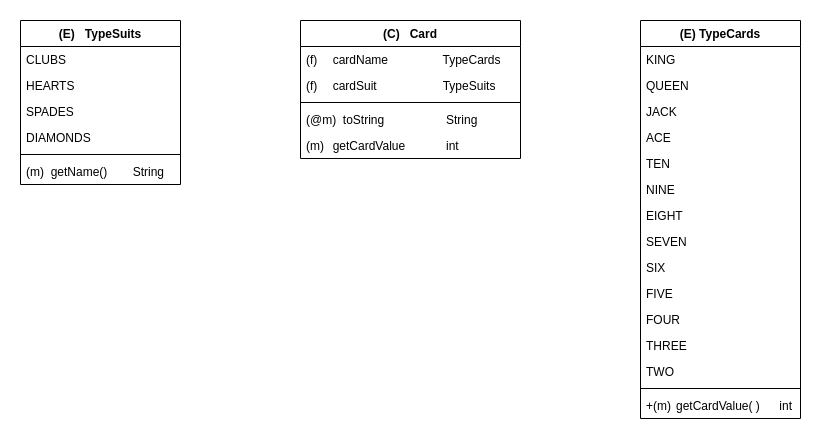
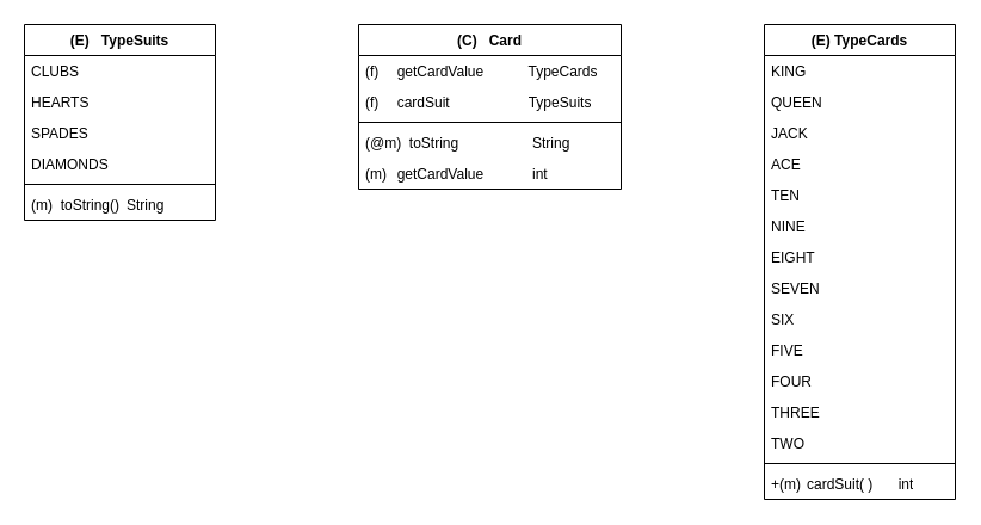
  <mxCell id="0" />
  <mxCell id="1" parent="0" />
  <mxCell id="2" value="(E) TypeCards" style="swimlane;fontStyle=1;align=center;verticalAlign=top;childLayout=stackLayout;horizontal=1;startSize=26;horizontalStack=0;resizeParent=1;resizeParentMax=0;resizeLast=0;collapsible=1;marginBottom=0;whiteSpace=wrap;html=1;" vertex="1" parent="1"><mxGeometry x="640" y="20" width="160" height="398" as="geometry" /></mxCell>
  <mxCell id="3" value="KING" style="text;strokeColor=none;fillColor=none;align=left;verticalAlign=top;spacingLeft=4;spacingRight=4;overflow=hidden;rotatable=0;points=[[0,0.5],[1,0.5]];portConstraint=eastwest;whiteSpace=wrap;html=1;" vertex="1" parent="2"><mxGeometry y="26" width="160" height="26" as="geometry" /></mxCell>
  <mxCell id="4" value="QUEEN" style="text;strokeColor=none;fillColor=none;align=left;verticalAlign=top;spacingLeft=4;spacingRight=4;overflow=hidden;rotatable=0;points=[[0,0.5],[1,0.5]];portConstraint=eastwest;whiteSpace=wrap;html=1;" vertex="1" parent="2"><mxGeometry y="52" width="160" height="26" as="geometry" /></mxCell>
  <mxCell id="5" value="JACK" style="text;strokeColor=none;fillColor=none;align=left;verticalAlign=top;spacingLeft=4;spacingRight=4;overflow=hidden;rotatable=0;points=[[0,0.5],[1,0.5]];portConstraint=eastwest;whiteSpace=wrap;html=1;" vertex="1" parent="2"><mxGeometry y="78" width="160" height="26" as="geometry" /></mxCell>
  <mxCell id="6" value="ACE" style="text;strokeColor=none;fillColor=none;align=left;verticalAlign=top;spacingLeft=4;spacingRight=4;overflow=hidden;rotatable=0;points=[[0,0.5],[1,0.5]];portConstraint=eastwest;whiteSpace=wrap;html=1;" vertex="1" parent="2"><mxGeometry y="104" width="160" height="26" as="geometry" /></mxCell>
  <mxCell id="7" value="TEN" style="text;strokeColor=none;fillColor=none;align=left;verticalAlign=top;spacingLeft=4;spacingRight=4;overflow=hidden;rotatable=0;points=[[0,0.5],[1,0.5]];portConstraint=eastwest;whiteSpace=wrap;html=1;" vertex="1" parent="2"><mxGeometry y="130" width="160" height="26" as="geometry" /></mxCell>
  <mxCell id="8" value="NINE" style="text;strokeColor=none;fillColor=none;align=left;verticalAlign=top;spacingLeft=4;spacingRight=4;overflow=hidden;rotatable=0;points=[[0,0.5],[1,0.5]];portConstraint=eastwest;whiteSpace=wrap;html=1;" vertex="1" parent="2"><mxGeometry y="156" width="160" height="26" as="geometry" /></mxCell>
  <mxCell id="9" value="EIGHT" style="text;strokeColor=none;fillColor=none;align=left;verticalAlign=top;spacingLeft=4;spacingRight=4;overflow=hidden;rotatable=0;points=[[0,0.5],[1,0.5]];portConstraint=eastwest;whiteSpace=wrap;html=1;" vertex="1" parent="2"><mxGeometry y="182" width="160" height="26" as="geometry" /></mxCell>
  <mxCell id="10" value="SEVEN" style="text;strokeColor=none;fillColor=none;align=left;verticalAlign=top;spacingLeft=4;spacingRight=4;overflow=hidden;rotatable=0;points=[[0,0.5],[1,0.5]];portConstraint=eastwest;whiteSpace=wrap;html=1;" vertex="1" parent="2"><mxGeometry y="208" width="160" height="26" as="geometry" /></mxCell>
  <mxCell id="11" value="SIX" style="text;strokeColor=none;fillColor=none;align=left;verticalAlign=top;spacingLeft=4;spacingRight=4;overflow=hidden;rotatable=0;points=[[0,0.5],[1,0.5]];portConstraint=eastwest;whiteSpace=wrap;html=1;" vertex="1" parent="2"><mxGeometry y="234" width="160" height="26" as="geometry" /></mxCell>
  <mxCell id="12" value="FIVE" style="text;strokeColor=none;fillColor=none;align=left;verticalAlign=top;spacingLeft=4;spacingRight=4;overflow=hidden;rotatable=0;points=[[0,0.5],[1,0.5]];portConstraint=eastwest;whiteSpace=wrap;html=1;" vertex="1" parent="2"><mxGeometry y="260" width="160" height="26" as="geometry" /></mxCell>
  <mxCell id="13" value="FOUR" style="text;strokeColor=none;fillColor=none;align=left;verticalAlign=top;spacingLeft=4;spacingRight=4;overflow=hidden;rotatable=0;points=[[0,0.5],[1,0.5]];portConstraint=eastwest;whiteSpace=wrap;html=1;" vertex="1" parent="2"><mxGeometry y="286" width="160" height="26" as="geometry" /></mxCell>
  <mxCell id="14" value="THREE" style="text;strokeColor=none;fillColor=none;align=left;verticalAlign=top;spacingLeft=4;spacingRight=4;overflow=hidden;rotatable=0;points=[[0,0.5],[1,0.5]];portConstraint=eastwest;whiteSpace=wrap;html=1;" vertex="1" parent="2"><mxGeometry y="312" width="160" height="26" as="geometry" /></mxCell>
  <mxCell id="15" value="TWO" style="text;strokeColor=none;fillColor=none;align=left;verticalAlign=top;spacingLeft=4;spacingRight=4;overflow=hidden;rotatable=0;points=[[0,0.5],[1,0.5]];portConstraint=eastwest;whiteSpace=wrap;html=1;" vertex="1" parent="2"><mxGeometry y="338" width="160" height="26" as="geometry" /></mxCell>
  <mxCell id="16" value="" style="line;strokeWidth=1;fillColor=none;align=left;verticalAlign=middle;spacingTop=-1;spacingLeft=3;spacingRight=3;rotatable=0;labelPosition=right;points=[];portConstraint=eastwest;strokeColor=inherit;" vertex="1" parent="2"><mxGeometry y="364" width="160" height="8" as="geometry" /></mxCell>
- <mxCell id="17" value="+(m)&lt;span style=&quot;white-space: pre;&quot;&gt;&#09; getCardValue( )&lt;span style=&quot;white-space: pre;&quot;&gt;&#09;&lt;/span&gt;int&lt;/span&gt;" style="text;strokeColor=none;fillColor=none;align=left;verticalAlign=top;spacingLeft=4;spacingRight=4;overflow=hidden;rotatable=0;points=[[0,0.5],[1,0.5]];portConstraint=eastwest;whiteSpace=wrap;html=1;" vertex="1" parent="2"><mxGeometry y="372" width="160" height="26" as="geometry" /></mxCell>
+ <mxCell id="17" value="+(m)&lt;span style=&quot;white-space: pre;&quot;&gt;&#09; cardSuit( )&lt;span style=&quot;white-space: pre;&quot;&gt;&#09;&lt;/span&gt;int&lt;/span&gt;" style="text;strokeColor=none;fillColor=none;align=left;verticalAlign=top;spacingLeft=4;spacingRight=4;overflow=hidden;rotatable=0;points=[[0,0.5],[1,0.5]];portConstraint=eastwest;whiteSpace=wrap;html=1;" vertex="1" parent="2"><mxGeometry y="372" width="160" height="26" as="geometry" /></mxCell>
  <mxCell id="18" value="(E)&amp;nbsp; &amp;nbsp;TypeSuits" style="swimlane;fontStyle=1;align=center;verticalAlign=top;childLayout=stackLayout;horizontal=1;startSize=26;horizontalStack=0;resizeParent=1;resizeParentMax=0;resizeLast=0;collapsible=1;marginBottom=0;whiteSpace=wrap;html=1;" vertex="1" parent="1"><mxGeometry x="20" y="20" width="160" height="164" as="geometry" /></mxCell>
  <mxCell id="19" value="CLUBS" style="text;strokeColor=none;fillColor=none;align=left;verticalAlign=top;spacingLeft=4;spacingRight=4;overflow=hidden;rotatable=0;points=[[0,0.5],[1,0.5]];portConstraint=eastwest;whiteSpace=wrap;html=1;" vertex="1" parent="18"><mxGeometry y="26" width="160" height="26" as="geometry" /></mxCell>
  <mxCell id="20" value="HEARTS" style="text;strokeColor=none;fillColor=none;align=left;verticalAlign=top;spacingLeft=4;spacingRight=4;overflow=hidden;rotatable=0;points=[[0,0.5],[1,0.5]];portConstraint=eastwest;whiteSpace=wrap;html=1;" vertex="1" parent="18"><mxGeometry y="52" width="160" height="26" as="geometry" /></mxCell>
  <mxCell id="21" value="SPADES" style="text;strokeColor=none;fillColor=none;align=left;verticalAlign=top;spacingLeft=4;spacingRight=4;overflow=hidden;rotatable=0;points=[[0,0.5],[1,0.5]];portConstraint=eastwest;whiteSpace=wrap;html=1;" vertex="1" parent="18"><mxGeometry y="78" width="160" height="26" as="geometry" /></mxCell>
  <mxCell id="22" value="DIAMONDS" style="text;strokeColor=none;fillColor=none;align=left;verticalAlign=top;spacingLeft=4;spacingRight=4;overflow=hidden;rotatable=0;points=[[0,0.5],[1,0.5]];portConstraint=eastwest;whiteSpace=wrap;html=1;" vertex="1" parent="18"><mxGeometry y="104" width="160" height="26" as="geometry" /></mxCell>
  <mxCell id="23" value="" style="line;strokeWidth=1;fillColor=none;align=left;verticalAlign=middle;spacingTop=-1;spacingLeft=3;spacingRight=3;rotatable=0;labelPosition=right;points=[];portConstraint=eastwest;strokeColor=inherit;" vertex="1" parent="18"><mxGeometry y="130" width="160" height="8" as="geometry" /></mxCell>
- <mxCell id="24" value="(m)&amp;nbsp; getName()&lt;span style=&quot;white-space: pre;&quot;&gt;&#09;&lt;/span&gt;String" style="text;strokeColor=none;fillColor=none;align=left;verticalAlign=top;spacingLeft=4;spacingRight=4;overflow=hidden;rotatable=0;points=[[0,0.5],[1,0.5]];portConstraint=eastwest;whiteSpace=wrap;html=1;" vertex="1" parent="18"><mxGeometry y="138" width="160" height="26" as="geometry" /></mxCell>
+ <mxCell id="24" value="(m)&amp;nbsp; toString()&lt;span style=&quot;white-space: pre;&quot;&gt;&#09;&lt;/span&gt;String" style="text;strokeColor=none;fillColor=none;align=left;verticalAlign=top;spacingLeft=4;spacingRight=4;overflow=hidden;rotatable=0;points=[[0,0.5],[1,0.5]];portConstraint=eastwest;whiteSpace=wrap;html=1;" vertex="1" parent="18"><mxGeometry y="138" width="160" height="26" as="geometry" /></mxCell>
  <mxCell id="25" value="(C)&amp;nbsp; &amp;nbsp;Card" style="swimlane;fontStyle=1;align=center;verticalAlign=top;childLayout=stackLayout;horizontal=1;startSize=26;horizontalStack=0;resizeParent=1;resizeParentMax=0;resizeLast=0;collapsible=1;marginBottom=0;whiteSpace=wrap;html=1;" vertex="1" parent="1"><mxGeometry x="300" y="20" width="220" height="138" as="geometry" /></mxCell>
- <mxCell id="26" value="(f)&lt;span style=&quot;white-space: pre;&quot;&gt;&#09;&lt;/span&gt;cardName&lt;span style=&quot;&quot;&gt;&lt;span style=&quot;white-space: pre;&quot;&gt;&amp;nbsp;&amp;nbsp;&amp;nbsp;&amp;nbsp;&lt;/span&gt;&lt;/span&gt;&lt;span style=&quot;&quot;&gt;&lt;span style=&quot;white-space: pre;&quot;&gt;&amp;nbsp;&amp;nbsp;&amp;nbsp;&lt;span style=&quot;white-space: pre;&quot;&gt;&#09;&lt;/span&gt; &lt;/span&gt;&lt;/span&gt;TypeCards" style="text;strokeColor=none;fillColor=none;align=left;verticalAlign=top;spacingLeft=4;spacingRight=4;overflow=hidden;rotatable=0;points=[[0,0.5],[1,0.5]];portConstraint=eastwest;whiteSpace=wrap;html=1;" vertex="1" parent="25"><mxGeometry y="26" width="220" height="26" as="geometry" /></mxCell>
+ <mxCell id="26" value="(f)&lt;span style=&quot;white-space: pre;&quot;&gt;&#09;&lt;/span&gt;getCardValue&lt;span style=&quot;&quot;&gt;&lt;span style=&quot;white-space: pre;&quot;&gt;&amp;nbsp;&amp;nbsp;&amp;nbsp;&amp;nbsp;&lt;/span&gt;&lt;/span&gt;&lt;span style=&quot;&quot;&gt;&lt;span style=&quot;white-space: pre;&quot;&gt;&amp;nbsp;&amp;nbsp;&amp;nbsp;&lt;span style=&quot;white-space: pre;&quot;&gt;&#09;&lt;/span&gt; &lt;/span&gt;&lt;/span&gt;TypeCards" style="text;strokeColor=none;fillColor=none;align=left;verticalAlign=top;spacingLeft=4;spacingRight=4;overflow=hidden;rotatable=0;points=[[0,0.5],[1,0.5]];portConstraint=eastwest;whiteSpace=wrap;html=1;" vertex="1" parent="25"><mxGeometry y="26" width="220" height="26" as="geometry" /></mxCell>
  <mxCell id="27" value="(f)&lt;span style=&quot;white-space: pre;&quot;&gt;&#09;&lt;/span&gt;cardSuit&amp;nbsp;&lt;span style=&quot;border-color: var(--border-color);&quot;&gt;&lt;span style=&quot;&quot;&gt;&amp;nbsp; &amp;nbsp; &amp;nbsp; &amp;nbsp; &amp;nbsp;&lt;span style=&quot;white-space: pre;&quot;&gt;&#09;&lt;/span&gt;&lt;span style=&quot;white-space: pre;&quot;&gt;&#09;&lt;/span&gt;&amp;nbsp;&lt;/span&gt;&lt;/span&gt;TypeSuits" style="text;strokeColor=none;fillColor=none;align=left;verticalAlign=top;spacingLeft=4;spacingRight=4;overflow=hidden;rotatable=0;points=[[0,0.5],[1,0.5]];portConstraint=eastwest;whiteSpace=wrap;html=1;" vertex="1" parent="25"><mxGeometry y="52" width="220" height="26" as="geometry" /></mxCell>
  <mxCell id="28" value="" style="line;strokeWidth=1;fillColor=none;align=left;verticalAlign=middle;spacingTop=-1;spacingLeft=3;spacingRight=3;rotatable=0;labelPosition=right;points=[];portConstraint=eastwest;strokeColor=inherit;" vertex="1" parent="25"><mxGeometry y="78" width="220" height="8" as="geometry" /></mxCell>
  <mxCell id="29" value="(@m)&amp;nbsp; toString&lt;span style=&quot;white-space: pre;&quot;&gt;&#09;&lt;/span&gt;&lt;span style=&quot;white-space: pre;&quot;&gt;&#09;&lt;/span&gt;&amp;nbsp; &lt;span style=&quot;white-space: pre;&quot;&gt;&#09;&lt;/span&gt;&amp;nbsp;&amp;nbsp;String" style="text;strokeColor=none;fillColor=none;align=left;verticalAlign=top;spacingLeft=4;spacingRight=4;overflow=hidden;rotatable=0;points=[[0,0.5],[1,0.5]];portConstraint=eastwest;whiteSpace=wrap;html=1;" vertex="1" parent="25"><mxGeometry y="86" width="220" height="26" as="geometry" /></mxCell>
  <mxCell id="30" value="(m)&lt;span style=&quot;white-space: pre;&quot;&gt;&#09;&lt;/span&gt;getCardValue&lt;span style=&quot;white-space: pre;&quot;&gt;&#09;&lt;/span&gt;&lt;span style=&quot;white-space: pre;&quot;&gt;&#09;&lt;/span&gt;&amp;nbsp; int" style="text;strokeColor=none;fillColor=none;align=left;verticalAlign=top;spacingLeft=4;spacingRight=4;overflow=hidden;rotatable=0;points=[[0,0.5],[1,0.5]];portConstraint=eastwest;whiteSpace=wrap;html=1;" vertex="1" parent="25"><mxGeometry y="112" width="220" height="26" as="geometry" /></mxCell>
